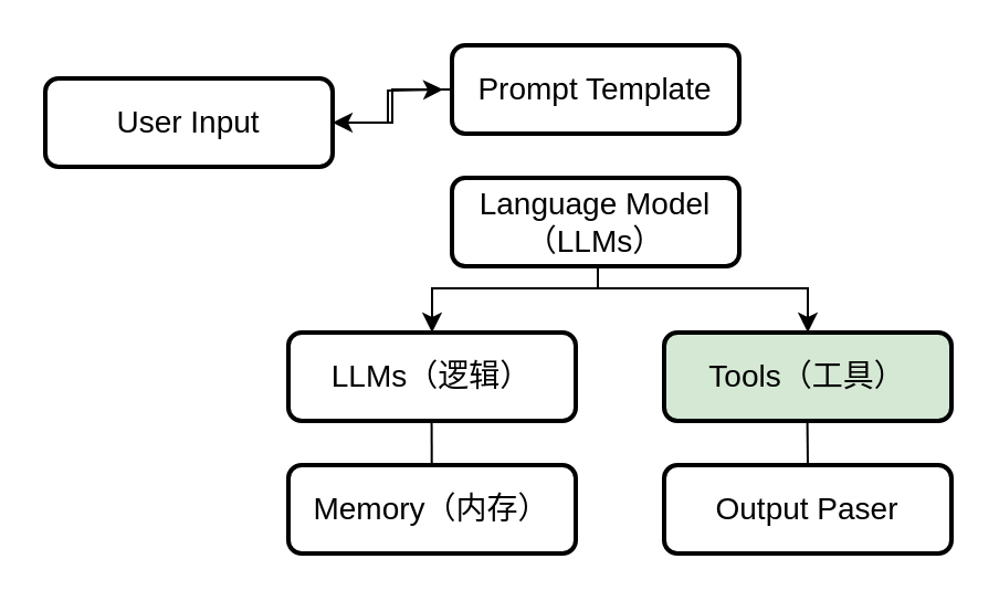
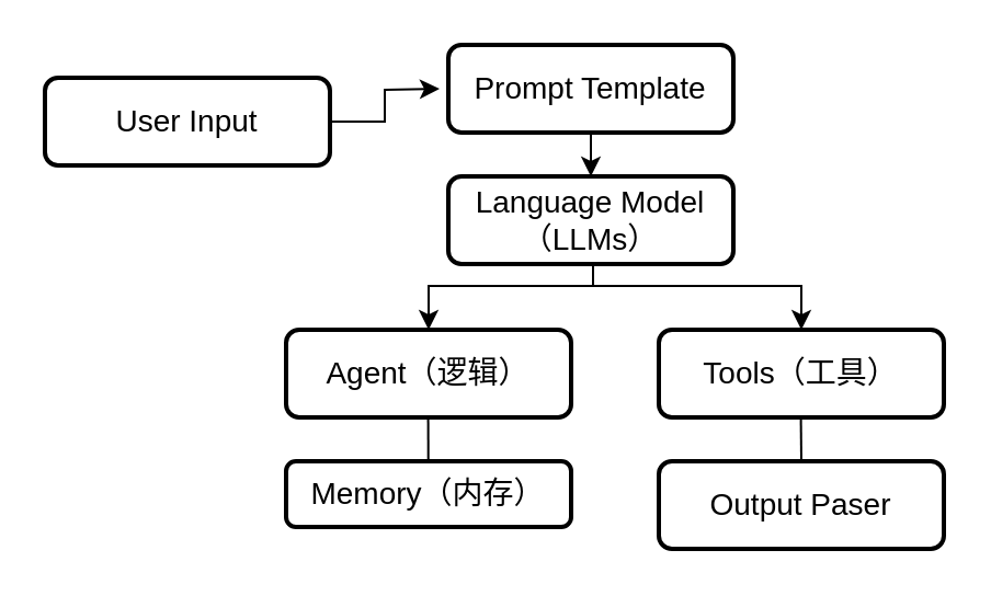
  <mxCell id="0" />
  <mxCell id="1" parent="0" />
  <mxCell id="2" style="edgeStyle=orthogonalEdgeStyle;rounded=0;orthogonalLoop=1;jettySize=auto;html=1;" edge="1" parent="1" source="3"><mxGeometry relative="1" as="geometry"><mxPoint x="200" y="40" as="targetPoint" /></mxGeometry></mxCell>
  <mxCell id="3" value="&lt;font style=&quot;font-size: 14px;&quot;&gt;User Input&lt;/font&gt;" style="rounded=1;whiteSpace=wrap;html=1;strokeWidth=2;" vertex="1" parent="1"><mxGeometry x="20" y="35" width="130" height="40" as="geometry" /></mxCell>
- <mxCell id="4" style="edgeStyle=orthogonalEdgeStyle;rounded=0;orthogonalLoop=1;jettySize=auto;html=1;" edge="1" parent="1" source="5" target="3"><mxGeometry relative="1" as="geometry" /></mxCell>
+ <mxCell id="4" style="edgeStyle=orthogonalEdgeStyle;rounded=0;orthogonalLoop=1;jettySize=auto;html=1;entryX=0.5;entryY=0;entryDx=0;entryDy=0;" edge="1" parent="1" source="5" target="6"><mxGeometry relative="1" as="geometry" /></mxCell>
  <mxCell id="5" value="&lt;font style=&quot;font-size: 14px;&quot;&gt;Prompt Template&lt;/font&gt;" style="rounded=1;whiteSpace=wrap;html=1;strokeWidth=2;" vertex="1" parent="1"><mxGeometry x="204" y="20" width="130" height="40" as="geometry" /></mxCell>
  <mxCell id="6" value="&lt;font style=&quot;font-size: 14px;&quot;&gt;Language Model（LLMs）&lt;/font&gt;" style="rounded=1;whiteSpace=wrap;html=1;strokeWidth=2;" vertex="1" parent="1"><mxGeometry x="204" y="80" width="130" height="40" as="geometry" /></mxCell>
- <mxCell id="7" value="&lt;font style=&quot;font-size: 14px;&quot;&gt;LLMs（逻辑）&lt;/font&gt;" style="rounded=1;whiteSpace=wrap;html=1;strokeWidth=2;" vertex="1" parent="1"><mxGeometry x="130" y="150" width="130" height="40" as="geometry" /></mxCell>
- <mxCell id="8" value="&lt;font style=&quot;font-size: 14px;&quot;&gt;Memory（内存）&lt;/font&gt;" style="rounded=1;whiteSpace=wrap;html=1;strokeWidth=2;" vertex="1" parent="1"><mxGeometry x="130" y="210" width="130" height="40" as="geometry" /></mxCell>
- <mxCell id="9" value="&lt;font style=&quot;font-size: 14px;&quot;&gt;Tools（工具）&lt;/font&gt;" style="rounded=1;whiteSpace=wrap;html=1;strokeWidth=2;fillColor=#d5e8d4;" vertex="1" parent="1"><mxGeometry x="300" y="150" width="130" height="40" as="geometry" /></mxCell>
+ <mxCell id="7" value="&lt;font style=&quot;font-size: 14px;&quot;&gt;Agent（逻辑）&lt;/font&gt;" style="rounded=1;whiteSpace=wrap;html=1;strokeWidth=2;" vertex="1" parent="1"><mxGeometry x="130" y="150" width="130" height="40" as="geometry" /></mxCell>
+ <mxCell id="8" value="&lt;font style=&quot;font-size: 14px;&quot;&gt;Memory（内存）&lt;/font&gt;" style="rounded=1;whiteSpace=wrap;html=1;strokeWidth=2;" vertex="1" parent="1"><mxGeometry x="130" y="210" width="130" height="30" as="geometry" /></mxCell>
+ <mxCell id="9" value="&lt;font style=&quot;font-size: 14px;&quot;&gt;Tools（工具）&lt;/font&gt;" style="rounded=1;whiteSpace=wrap;html=1;strokeWidth=2;" vertex="1" parent="1"><mxGeometry x="300" y="150" width="130" height="40" as="geometry" /></mxCell>
  <mxCell id="10" value="&lt;font style=&quot;font-size: 14px;&quot;&gt;Output Paser&lt;/font&gt;" style="rounded=1;whiteSpace=wrap;html=1;strokeWidth=2;" vertex="1" parent="1"><mxGeometry x="300" y="210" width="130" height="40" as="geometry" /></mxCell>
  <mxCell id="11" value="" style="endArrow=classic;html=1;rounded=0;entryX=0.5;entryY=0;entryDx=0;entryDy=0;" edge="1" parent="1" target="7"><mxGeometry width="50" height="50" relative="1" as="geometry"><mxPoint x="270" y="120" as="sourcePoint" /><mxPoint x="200" y="140" as="targetPoint" /><Array as="points"><mxPoint x="270" y="130" /><mxPoint x="195" y="130" /></Array></mxGeometry></mxCell>
  <mxCell id="12" value="" style="endArrow=classic;html=1;rounded=0;entryX=0.5;entryY=0;entryDx=0;entryDy=0;" edge="1" parent="1" target="9"><mxGeometry width="50" height="50" relative="1" as="geometry"><mxPoint x="270" y="130" as="sourcePoint" /><mxPoint x="380" y="150" as="targetPoint" /><Array as="points"><mxPoint x="365" y="130" /></Array></mxGeometry></mxCell>
  <mxCell id="13" value="" style="endArrow=none;html=1;rounded=0;exitX=0.499;exitY=0.019;exitDx=0;exitDy=0;exitPerimeter=0;entryX=0.511;entryY=1.006;entryDx=0;entryDy=0;entryPerimeter=0;" edge="1" parent="1" source="8"><mxGeometry width="50" height="50" relative="1" as="geometry"><mxPoint x="194.96" y="221.6" as="sourcePoint" /><mxPoint x="195.22" y="190.24" as="targetPoint" /><Array as="points"><mxPoint x="194.79" y="190" /></Array></mxGeometry></mxCell>
  <mxCell id="14" value="" style="endArrow=none;html=1;rounded=0;entryX=0.511;entryY=1.006;entryDx=0;entryDy=0;entryPerimeter=0;" edge="1" parent="1"><mxGeometry width="50" height="50" relative="1" as="geometry"><mxPoint x="365" y="210" as="sourcePoint" /><mxPoint x="365.22" y="190.24" as="targetPoint" /><Array as="points"><mxPoint x="364.79" y="190" /></Array></mxGeometry></mxCell>
